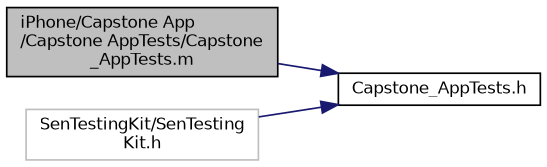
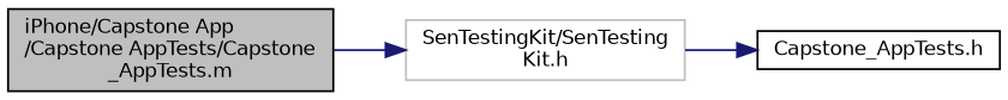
  digraph {
    rankdir=LR
    node [color=black fillcolor=white fontname=Helvetica fontsize=10 shape=record style=filled]
    edge [color=midnightblue fontname=Helvetica fontsize=10 labelfontname=Helvetica labelfontsize=10 style=solid]
    n1 [fillcolor=grey75 fontcolor=black height=0.2 label="iPhone/Capstone App\l/Capstone AppTests/Capstone\l_AppTests.m" width=0.4]
    n2 [height=0.2 label="Capstone_AppTests.h" width=0.4]
    n3 [color=grey75 height=0.2 label="SenTestingKit/SenTesting\lKit.h" width=0.4]
-   n1 -> n2
+   n1 -> n3
    n3 -> n2
  }
